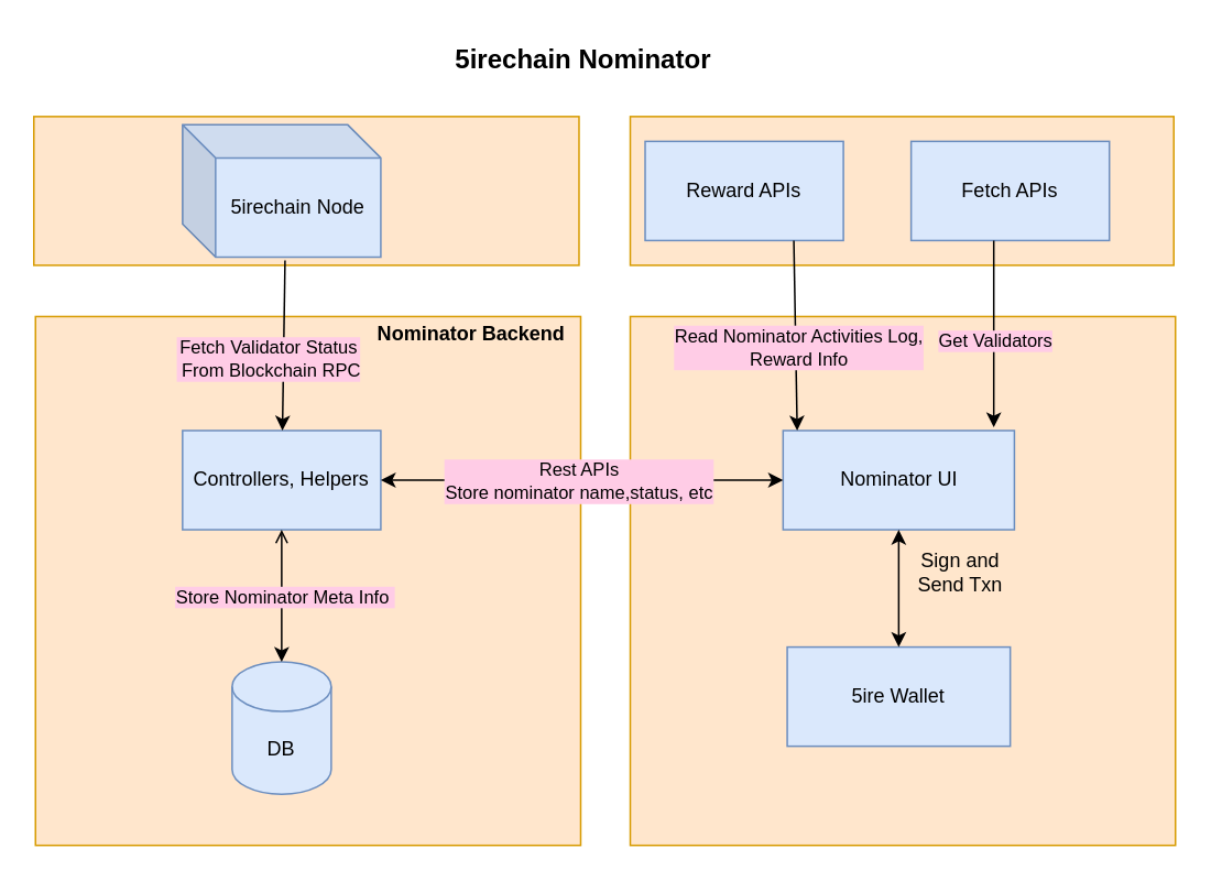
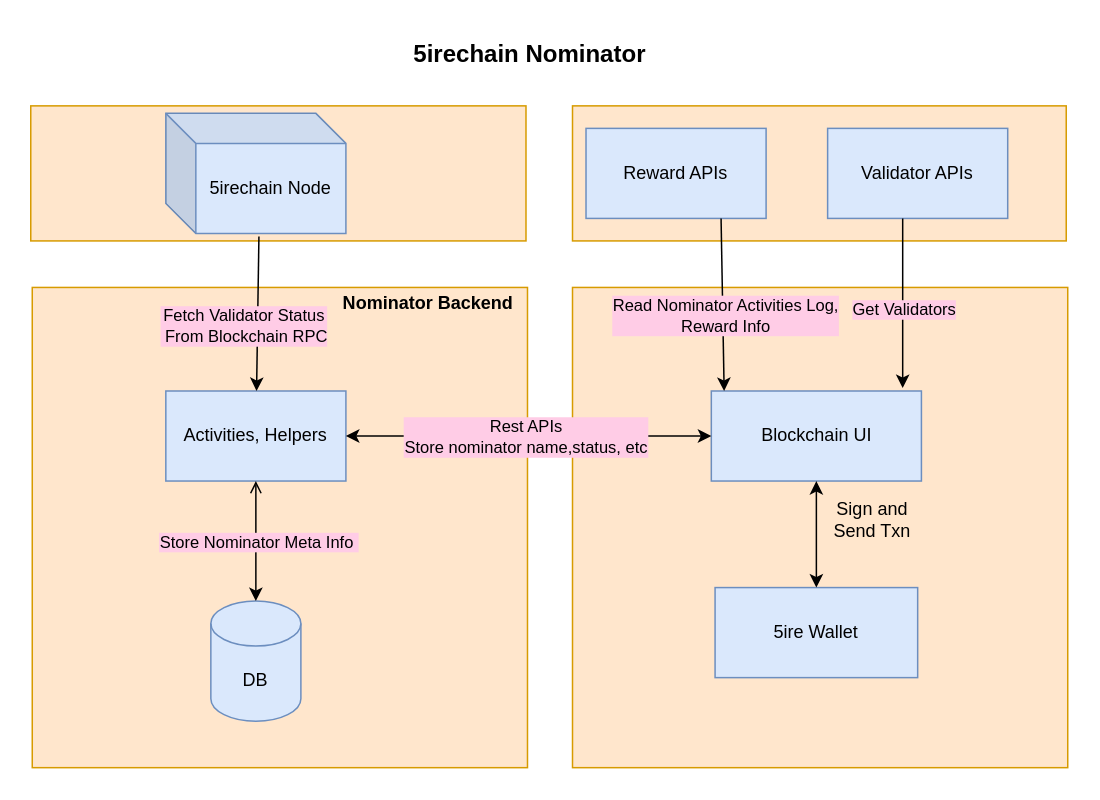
  <mxCell id="0" />
  <mxCell id="1" parent="0" />
  <mxCell id="2" value="" style="rounded=0;whiteSpace=wrap;html=1;fillColor=#ffe6cc;strokeColor=#d79b00;" parent="1" vertex="1"><mxGeometry x="381" y="191" width="330" height="320" as="geometry" /></mxCell>
- <mxCell id="3" value="Nominator UI" style="rounded=0;whiteSpace=wrap;html=1;fillColor=#dae8fc;strokeColor=#6c8ebf;" parent="1" vertex="1"><mxGeometry x="473.5" y="260" width="140" height="60" as="geometry" /></mxCell>
+ <mxCell id="3" value="Blockchain UI" style="rounded=0;whiteSpace=wrap;html=1;fillColor=#dae8fc;strokeColor=#6c8ebf;" parent="1" vertex="1"><mxGeometry x="473.5" y="260" width="140" height="60" as="geometry" /></mxCell>
  <mxCell id="4" value="5ire Wallet" style="rounded=0;whiteSpace=wrap;html=1;fillColor=#dae8fc;strokeColor=#6c8ebf;" parent="1" vertex="1"><mxGeometry x="476" y="391" width="135" height="60" as="geometry" /></mxCell>
  <mxCell id="5" value="" style="endArrow=classic;startArrow=classic;html=1;rounded=0;entryX=0.5;entryY=1;entryDx=0;entryDy=0;" parent="1" source="4" target="3" edge="1"><mxGeometry width="50" height="50" relative="1" as="geometry"><mxPoint x="291" y="441" as="sourcePoint" /><mxPoint x="341" y="391" as="targetPoint" /></mxGeometry></mxCell>
  <mxCell id="6" value="Sign and Send Txn" style="text;html=1;strokeColor=none;fillColor=none;align=center;verticalAlign=middle;whiteSpace=wrap;rounded=0;" parent="1" vertex="1"><mxGeometry x="551" y="331" width="60" height="30" as="geometry" /></mxCell>
  <mxCell id="7" value="" style="rounded=0;whiteSpace=wrap;html=1;fillColor=#ffe6cc;strokeColor=#d79b00;" parent="1" vertex="1"><mxGeometry x="21" y="191" width="330" height="320" as="geometry" /></mxCell>
- <mxCell id="8" value="Controllers, Helpers" style="rounded=0;whiteSpace=wrap;html=1;fillColor=#dae8fc;strokeColor=#6c8ebf;" parent="1" vertex="1"><mxGeometry x="110" y="260" width="120" height="60" as="geometry" /></mxCell>
+ <mxCell id="8" value="Activities, Helpers" style="rounded=0;whiteSpace=wrap;html=1;fillColor=#dae8fc;strokeColor=#6c8ebf;" parent="1" vertex="1"><mxGeometry x="110" y="260" width="120" height="60" as="geometry" /></mxCell>
  <mxCell id="9" value="DB" style="shape=cylinder3;whiteSpace=wrap;html=1;boundedLbl=1;backgroundOutline=1;size=15;fillColor=#dae8fc;strokeColor=#6c8ebf;" parent="1" vertex="1"><mxGeometry x="140" y="400" width="60" height="80" as="geometry" /></mxCell>
  <mxCell id="10" value="" style="endArrow=classic;startArrow=classic;html=1;rounded=0;entryX=0;entryY=0.5;entryDx=0;entryDy=0;exitX=1;exitY=0.5;exitDx=0;exitDy=0;" parent="1" source="8" target="3" edge="1"><mxGeometry width="50" height="50" relative="1" as="geometry"><mxPoint x="291" y="441" as="sourcePoint" /><mxPoint x="341" y="391" as="targetPoint" /></mxGeometry></mxCell>
  <mxCell id="11" value="Rest APIs&lt;br&gt;Store nominator name,status, etc" style="edgeLabel;html=1;align=center;verticalAlign=middle;resizable=0;points=[];labelBackgroundColor=#FFCCE6;" parent="10" vertex="1" connectable="0"><mxGeometry x="-0.02" relative="1" as="geometry"><mxPoint as="offset" /></mxGeometry></mxCell>
  <mxCell id="12" value="" style="endArrow=open;startArrow=classic;html=1;rounded=0;entryX=0.5;entryY=1;entryDx=0;entryDy=0;" parent="1" source="9" target="8" edge="1"><mxGeometry width="50" height="50" relative="1" as="geometry"><mxPoint x="291" y="441" as="sourcePoint" /><mxPoint x="341" y="391" as="targetPoint" /></mxGeometry></mxCell>
  <mxCell id="13" value="Store Nominator Meta Info&amp;nbsp;" style="edgeLabel;html=1;align=center;verticalAlign=middle;resizable=0;points=[];labelBackgroundColor=#FFCCE6;" parent="12" vertex="1" connectable="0"><mxGeometry x="-0.01" y="-1" relative="1" as="geometry"><mxPoint as="offset" /></mxGeometry></mxCell>
  <mxCell id="14" value="" style="rounded=0;whiteSpace=wrap;html=1;fillColor=#ffe6cc;strokeColor=#d79b00;" parent="1" vertex="1"><mxGeometry x="381" y="70" width="329" height="90" as="geometry" /></mxCell>
  <mxCell id="15" value="Reward APIs" style="rounded=0;whiteSpace=wrap;html=1;fillColor=#dae8fc;strokeColor=#6c8ebf;" parent="1" vertex="1"><mxGeometry x="390" y="85" width="120" height="60" as="geometry" /></mxCell>
  <mxCell id="16" value="5irechain Nominator&amp;nbsp;" style="text;html=1;strokeColor=none;fillColor=none;align=center;verticalAlign=middle;whiteSpace=wrap;rounded=0;fontSize=16;fontStyle=1" parent="1" vertex="1"><mxGeometry x="270" y="20" width="170" height="30" as="geometry" /></mxCell>
  <mxCell id="17" value="Nominator Backend" style="text;html=1;strokeColor=none;fillColor=none;align=center;verticalAlign=middle;whiteSpace=wrap;rounded=0;fontStyle=1" parent="1" vertex="1"><mxGeometry x="225" y="187" width="120" height="30" as="geometry" /></mxCell>
  <mxCell id="18" value="" style="rounded=0;whiteSpace=wrap;html=1;fillColor=#ffe6cc;strokeColor=#d79b00;" parent="1" vertex="1"><mxGeometry x="20" y="70" width="330" height="90" as="geometry" /></mxCell>
  <mxCell id="19" value="5irechain Node" style="shape=cube;whiteSpace=wrap;html=1;boundedLbl=1;backgroundOutline=1;darkOpacity=0.05;darkOpacity2=0.1;fillColor=#dae8fc;strokeColor=#6c8ebf;" parent="1" vertex="1"><mxGeometry x="110" y="75" width="120" height="80" as="geometry" /></mxCell>
  <mxCell id="20" value="" style="endArrow=classic;html=1;rounded=0;exitX=0.517;exitY=1.025;exitDx=0;exitDy=0;exitPerimeter=0;" parent="1" source="19" target="8" edge="1"><mxGeometry width="50" height="50" relative="1" as="geometry"><mxPoint x="170" y="170" as="sourcePoint" /><mxPoint x="91" y="241" as="targetPoint" /><Array as="points" /></mxGeometry></mxCell>
  <mxCell id="21" value="Fetch Validator Status&lt;br&gt;&amp;nbsp;From Blockchain RPC" style="edgeLabel;html=1;align=center;verticalAlign=middle;resizable=0;points=[];labelBackgroundColor=#FFCCE6;" parent="20" vertex="1" connectable="0"><mxGeometry x="-0.154" y="2" relative="1" as="geometry"><mxPoint x="-12" y="15" as="offset" /></mxGeometry></mxCell>
- <mxCell id="22" value="Fetch APIs" style="rounded=0;whiteSpace=wrap;html=1;fillColor=#dae8fc;strokeColor=#6c8ebf;" parent="1" vertex="1"><mxGeometry x="551" y="85" width="120" height="60" as="geometry" /></mxCell>
+ <mxCell id="22" value="Validator APIs" style="rounded=0;whiteSpace=wrap;html=1;fillColor=#dae8fc;strokeColor=#6c8ebf;" parent="1" vertex="1"><mxGeometry x="551" y="85" width="120" height="60" as="geometry" /></mxCell>
  <mxCell id="23" value="" style="endArrow=classic;html=1;rounded=0;exitX=0.367;exitY=1;exitDx=0;exitDy=0;exitPerimeter=0;entryX=0.868;entryY=-0.033;entryDx=0;entryDy=0;entryPerimeter=0;" parent="1" edge="1"><mxGeometry width="50" height="50" relative="1" as="geometry"><mxPoint x="601.04" y="145" as="sourcePoint" /><mxPoint x="601.02" y="258.02" as="targetPoint" /></mxGeometry></mxCell>
  <mxCell id="24" value="Get Validators" style="edgeLabel;html=1;align=center;verticalAlign=middle;resizable=0;points=[];labelBackgroundColor=#FFCCE6;" parent="23" vertex="1" connectable="0"><mxGeometry x="0.085" relative="1" as="geometry"><mxPoint as="offset" /></mxGeometry></mxCell>
  <mxCell id="25" value="" style="endArrow=classic;html=1;rounded=0;exitX=0.75;exitY=1;exitDx=0;exitDy=0;entryX=0.061;entryY=0;entryDx=0;entryDy=0;entryPerimeter=0;" parent="1" source="15" target="3" edge="1"><mxGeometry width="50" height="50" relative="1" as="geometry"><mxPoint x="320" y="310" as="sourcePoint" /><mxPoint x="370" y="260" as="targetPoint" /></mxGeometry></mxCell>
  <mxCell id="26" value="Read Nominator Activities Log,&lt;br style=&quot;border-color: var(--border-color);&quot;&gt;&lt;span style=&quot;&quot;&gt;Reward Info&lt;/span&gt;" style="edgeLabel;html=1;align=center;verticalAlign=middle;resizable=0;points=[];labelBackgroundColor=#FFCCE6;" parent="25" vertex="1" connectable="0"><mxGeometry x="-0.008" y="1" relative="1" as="geometry"><mxPoint y="8" as="offset" /></mxGeometry></mxCell>
